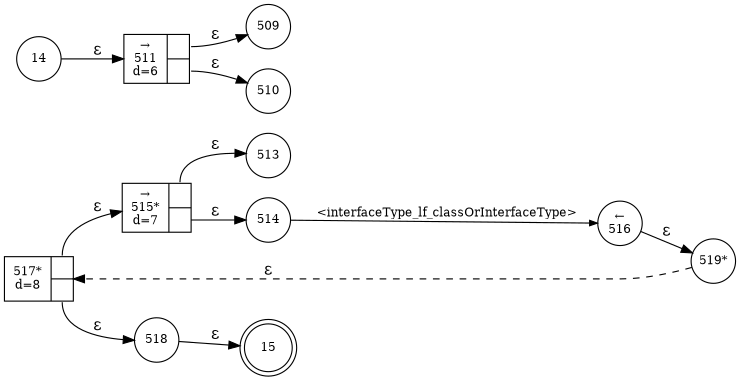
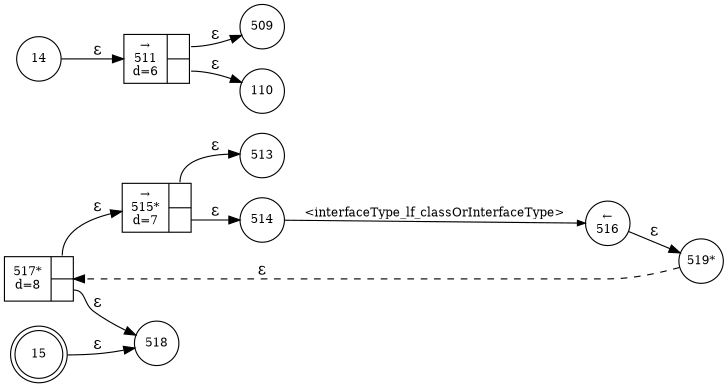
  digraph {
    fontname="DejaVu Serif"
    rankdir=LR
    node [fixedsize=true fontname="DejaVu Serif" fontsize=11 shape=circle peripheries=1]
    edge [fontname="DejaVu Serif"]
    n1 [label=15 shape=doublecircle width=.6 peripheries=""]
    n2 [fixedsize=false label="{517*\nd=8|{<p0>|<p1>}}" shape=record]
    n3 [fixedsize=false label="{&rarr;\n515*\nd=7|{<p0>|<p1>}}" shape=record]
    n4 [label=518 width=.55]
    n5 [label=513 width=.55]
    n6 [label="&larr;\n516" width=.55]
    n7 [label="519*" width=.55]
    n8 [label=514 width=.55]
    n9 [label=14 width=.55]
    n10 [fixedsize=false label="{&rarr;\n511\nd=6|{<p0>|<p1>}}" shape=record]
    n11 [label=509 width=.55]
-   n12 [label=510 width=.55]
+   n12 [label=110 width=.55]
    n2 -> n3 [label="&epsilon;" tailport=p0]
    n2 -> n4 [label="&epsilon;" tailport=p1]
    n3 -> n5 [label="&epsilon;" tailport=p0]
    n3 -> n8 [label="&epsilon;" tailport=p1]
-   n4 -> n1 [label="&epsilon;"]
+   n1 -> n4 [label="&epsilon;"]
    n6 -> n7 [label="&epsilon;"]
    n7 -> n2 [label="&epsilon;" style=dashed]
    n8 -> n6 [arrowhead=normal arrowsize=.7 fontsize=11 label="<interfaceType_lf_classOrInterfaceType>"]
    n9 -> n10 [label="&epsilon;"]
    n10 -> n11 [label="&epsilon;" tailport=p0]
    n10 -> n12 [label="&epsilon;" tailport=p1]
  }
